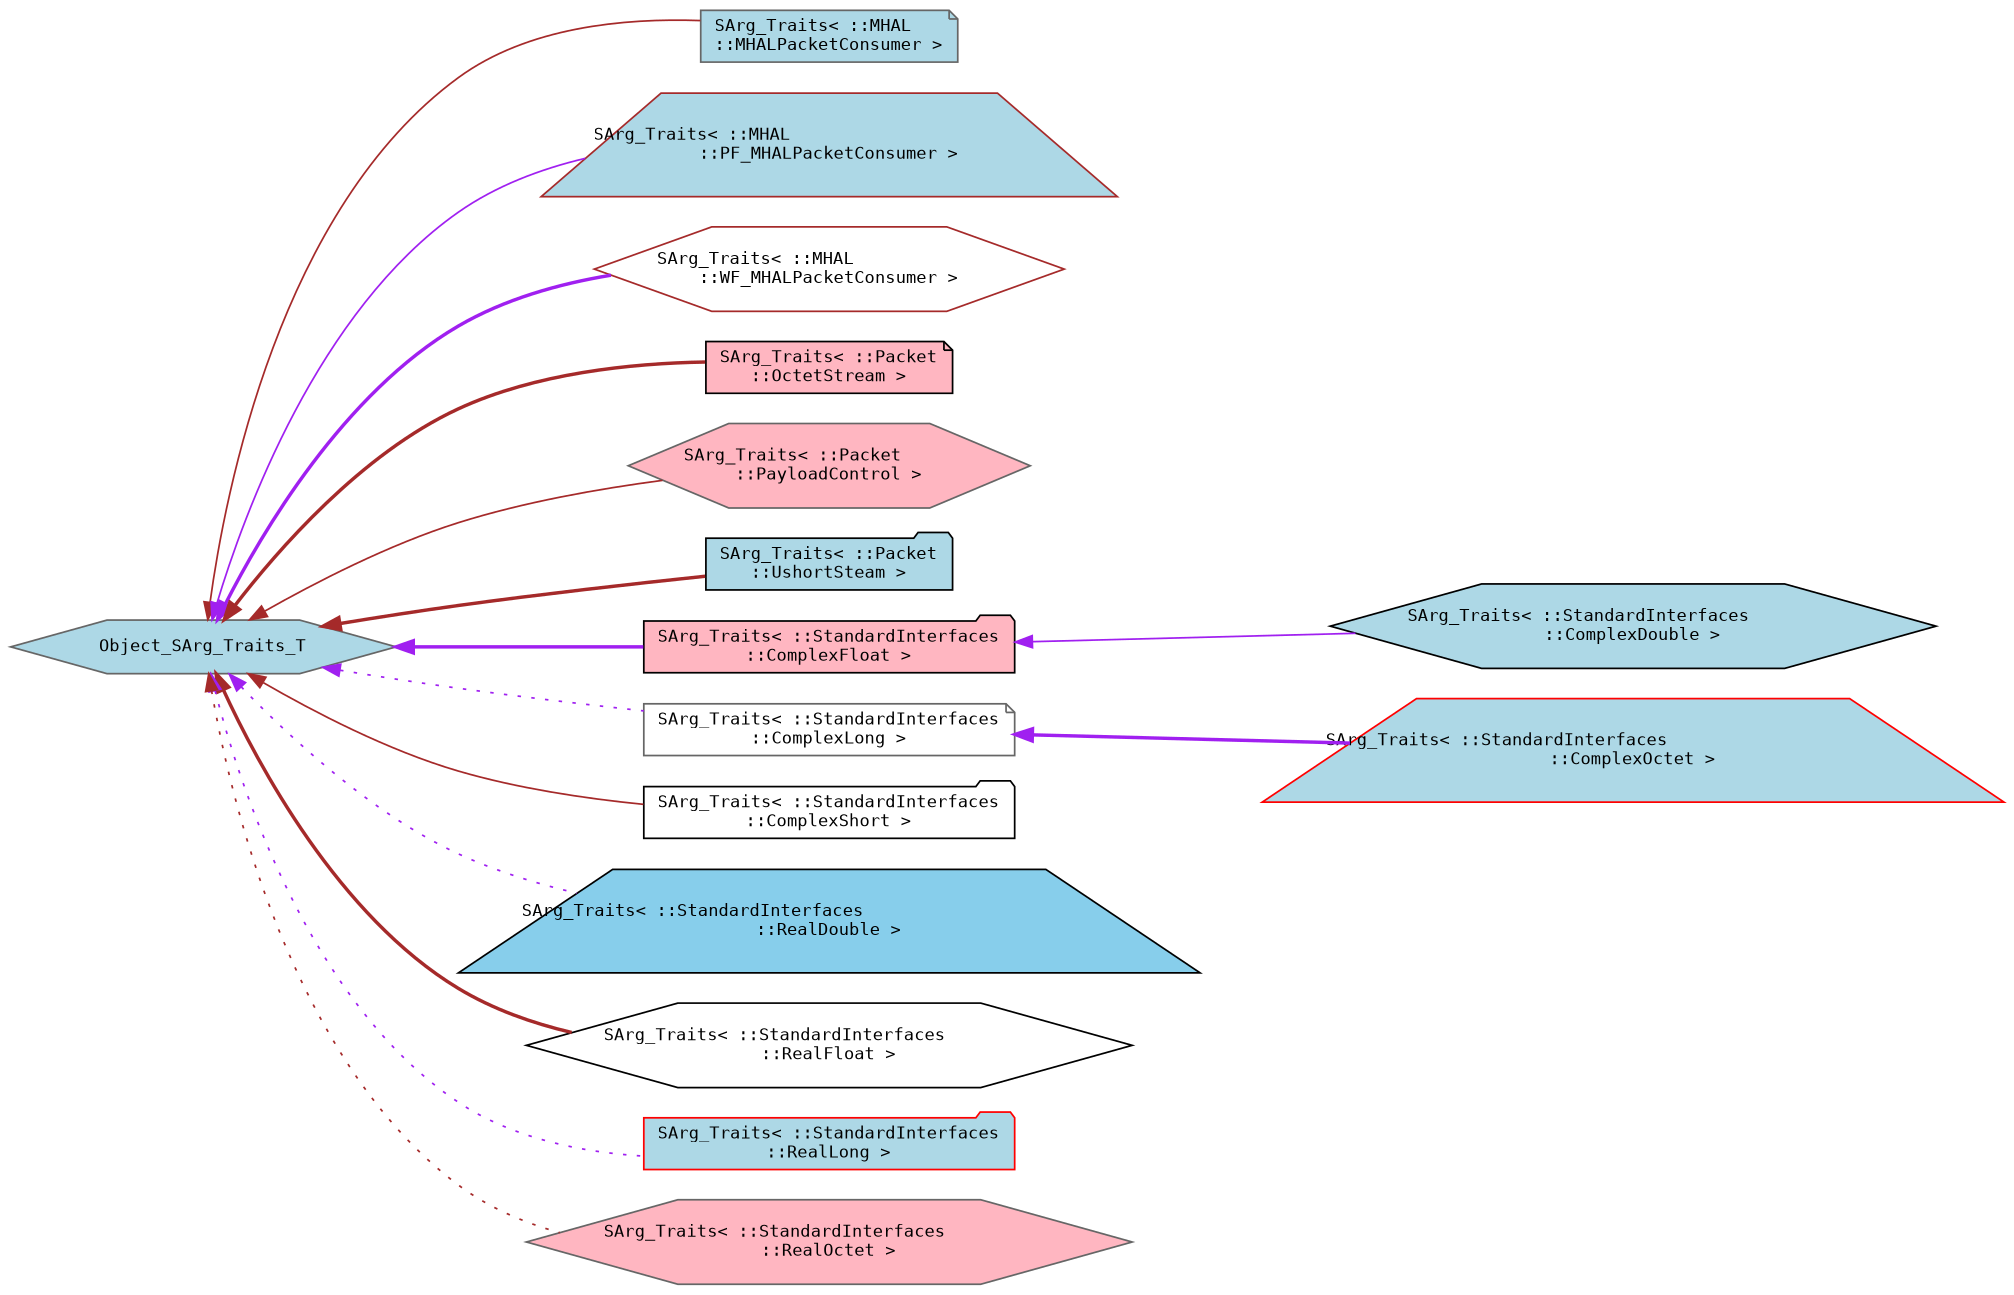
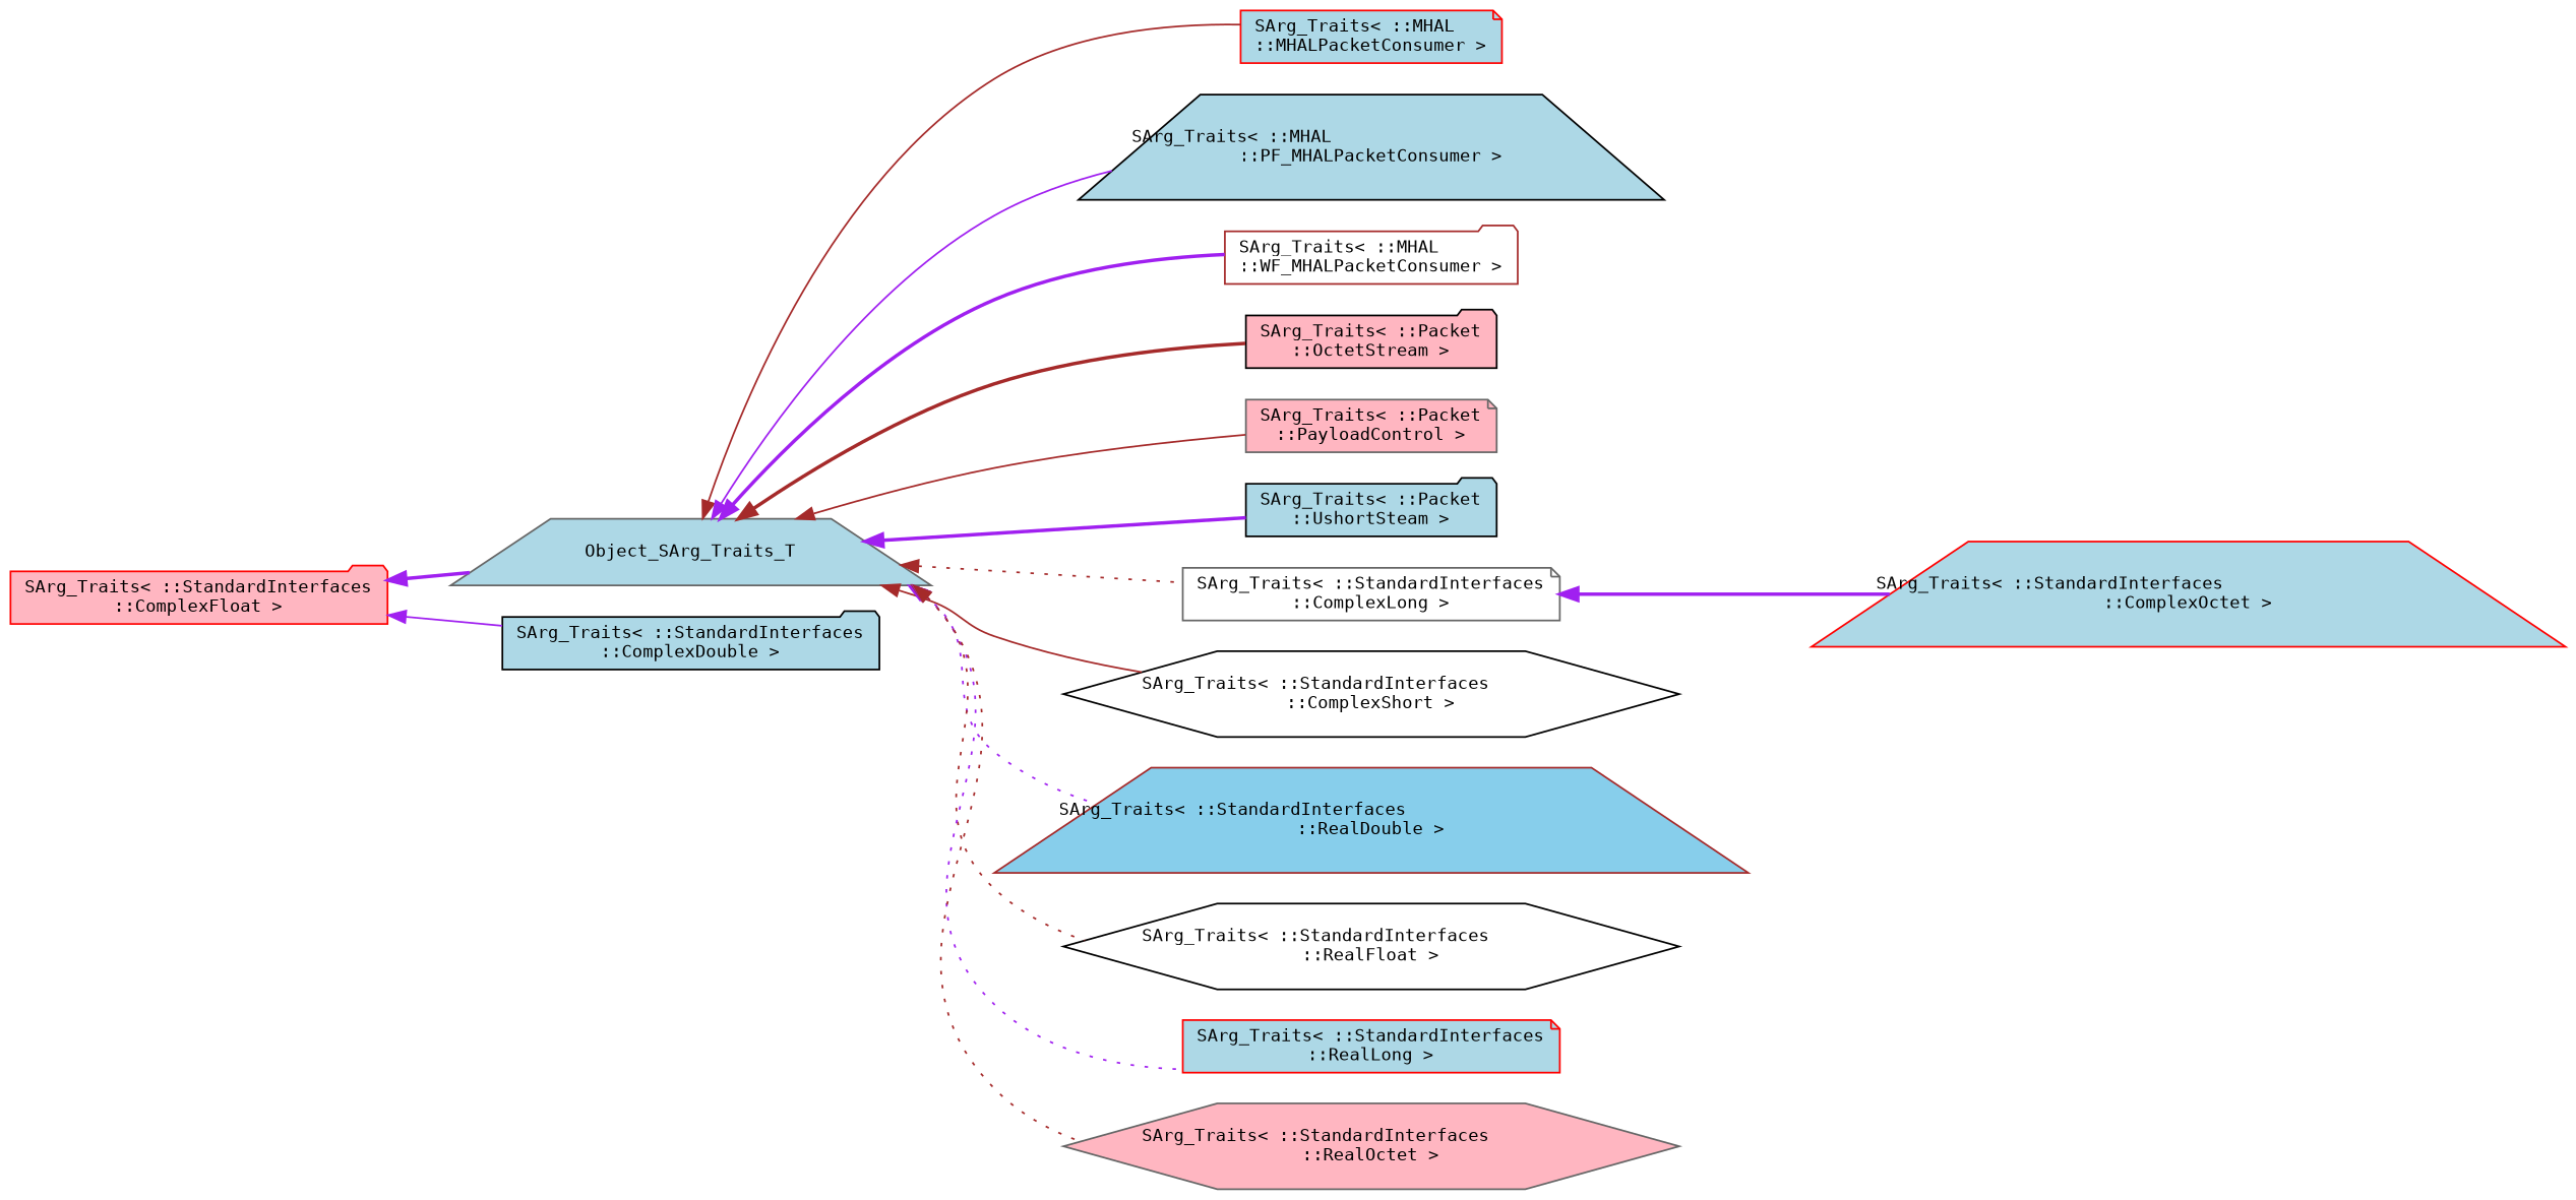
  digraph {
    fontname="DejaVu Sans Mono"
    rankdir=LR
    node [color=black fillcolor=lightblue fontname="DejaVu Sans Mono" fontsize=10 shape=trapezium style=filled]
    edge [color=purple dir=back fontname="DejaVu Sans Mono" fontsize=10 labelfontname=Helvetica labelfontsize=10 style=solid]
-   n1 [color=gray40 height=0.2 label=Object_SArg_Traits_T shape=hexagon width=0.4]
-   n2 [color=gray40 height=0.2 label="SArg_Traits\< ::MHAL\l::MHALPacketConsumer \>" shape=note width=0.4]
-   n3 [color=brown height=0.2 label="SArg_Traits\< ::MHAL\l::PF_MHALPacketConsumer \>" width=0.4]
-   n4 [color=brown fillcolor=white height=0.2 label="SArg_Traits\< ::MHAL\l::WF_MHALPacketConsumer \>" shape=hexagon width=0.4]
-   n5 [fillcolor=lightpink height=0.2 label="SArg_Traits\< ::Packet\l::OctetStream \>" shape=note width=0.4]
-   n6 [color=gray40 fillcolor=lightpink height=0.2 label="SArg_Traits\< ::Packet\l::PayloadControl \>" shape=hexagon width=0.4]
+   n1 [color=gray40 height=0.2 label=Object_SArg_Traits_T width=0.4]
+   n2 [color=red height=0.2 label="SArg_Traits\< ::MHAL\l::MHALPacketConsumer \>" shape=note width=0.4]
+   n3 [height=0.2 label="SArg_Traits\< ::MHAL\l::PF_MHALPacketConsumer \>" width=0.4]
+   n4 [color=brown fillcolor=white height=0.2 label="SArg_Traits\< ::MHAL\l::WF_MHALPacketConsumer \>" shape=folder width=0.4]
+   n5 [fillcolor=lightpink height=0.2 label="SArg_Traits\< ::Packet\l::OctetStream \>" shape=folder width=0.4]
+   n6 [color=gray40 fillcolor=lightpink height=0.2 label="SArg_Traits\< ::Packet\l::PayloadControl \>" shape=note width=0.4]
    n7 [height=0.2 label="SArg_Traits\< ::Packet\l::UshortSteam \>" shape=folder width=0.4]
-   n8 [fillcolor=lightpink height=0.2 label="SArg_Traits\< ::StandardInterfaces\l::ComplexFloat \>" shape=folder width=0.4]
+   n8 [color=red fillcolor=lightpink height=0.2 label="SArg_Traits\< ::StandardInterfaces\l::ComplexFloat \>" shape=folder width=0.4]
    n9 [color=gray40 fillcolor=white height=0.2 label="SArg_Traits\< ::StandardInterfaces\l::ComplexLong \>" shape=note width=0.4]
-   n10 [fillcolor=white height=0.2 label="SArg_Traits\< ::StandardInterfaces\l::ComplexShort \>" shape=folder width=0.4]
-   n11 [fillcolor=skyblue height=0.2 label="SArg_Traits\< ::StandardInterfaces\l::RealDouble \>" width=0.4]
+   n10 [fillcolor=white height=0.2 label="SArg_Traits\< ::StandardInterfaces\l::ComplexShort \>" shape=hexagon width=0.4]
+   n11 [color=brown fillcolor=skyblue height=0.2 label="SArg_Traits\< ::StandardInterfaces\l::RealDouble \>" width=0.4]
    n12 [fillcolor=white height=0.2 label="SArg_Traits\< ::StandardInterfaces\l::RealFloat \>" shape=hexagon width=0.4]
-   n13 [color=red height=0.2 label="SArg_Traits\< ::StandardInterfaces\l::RealLong \>" shape=folder width=0.4]
+   n13 [color=red height=0.2 label="SArg_Traits\< ::StandardInterfaces\l::RealLong \>" shape=note width=0.4]
    n14 [color=gray40 fillcolor=lightpink height=0.2 label="SArg_Traits\< ::StandardInterfaces\l::RealOctet \>" shape=hexagon width=0.4]
-   n15 [height=0.2 label="SArg_Traits\< ::StandardInterfaces\l::ComplexDouble \>" shape=hexagon width=0.4]
+   n15 [height=0.2 label="SArg_Traits\< ::StandardInterfaces\l::ComplexDouble \>" shape=folder width=0.4]
    n16 [color=red height=0.2 label="SArg_Traits\< ::StandardInterfaces\l::ComplexOctet \>" width=0.4]
    n1 -> n2 [color=brown]
    n1 -> n3
    n1 -> n4 [style=bold]
    n1 -> n5 [color=brown style=bold]
    n1 -> n6 [color=brown]
-   n1 -> n7 [color=brown style=bold]
-   n1 -> n8 [style=bold]
-   n1 -> n9 [style=dotted]
+   n1 -> n7 [style=bold]
+   n8 -> n1 [style=bold]
+   n1 -> n9 [color=brown style=dotted]
    n1 -> n10 [color=brown]
    n1 -> n11 [style=dotted]
-   n1 -> n12 [color=brown style=bold]
+   n1 -> n12 [color=brown style=dotted]
    n1 -> n13 [style=dotted]
    n1 -> n14 [color=brown style=dotted]
    n8 -> n15
    n9 -> n16 [style=bold]
  }
